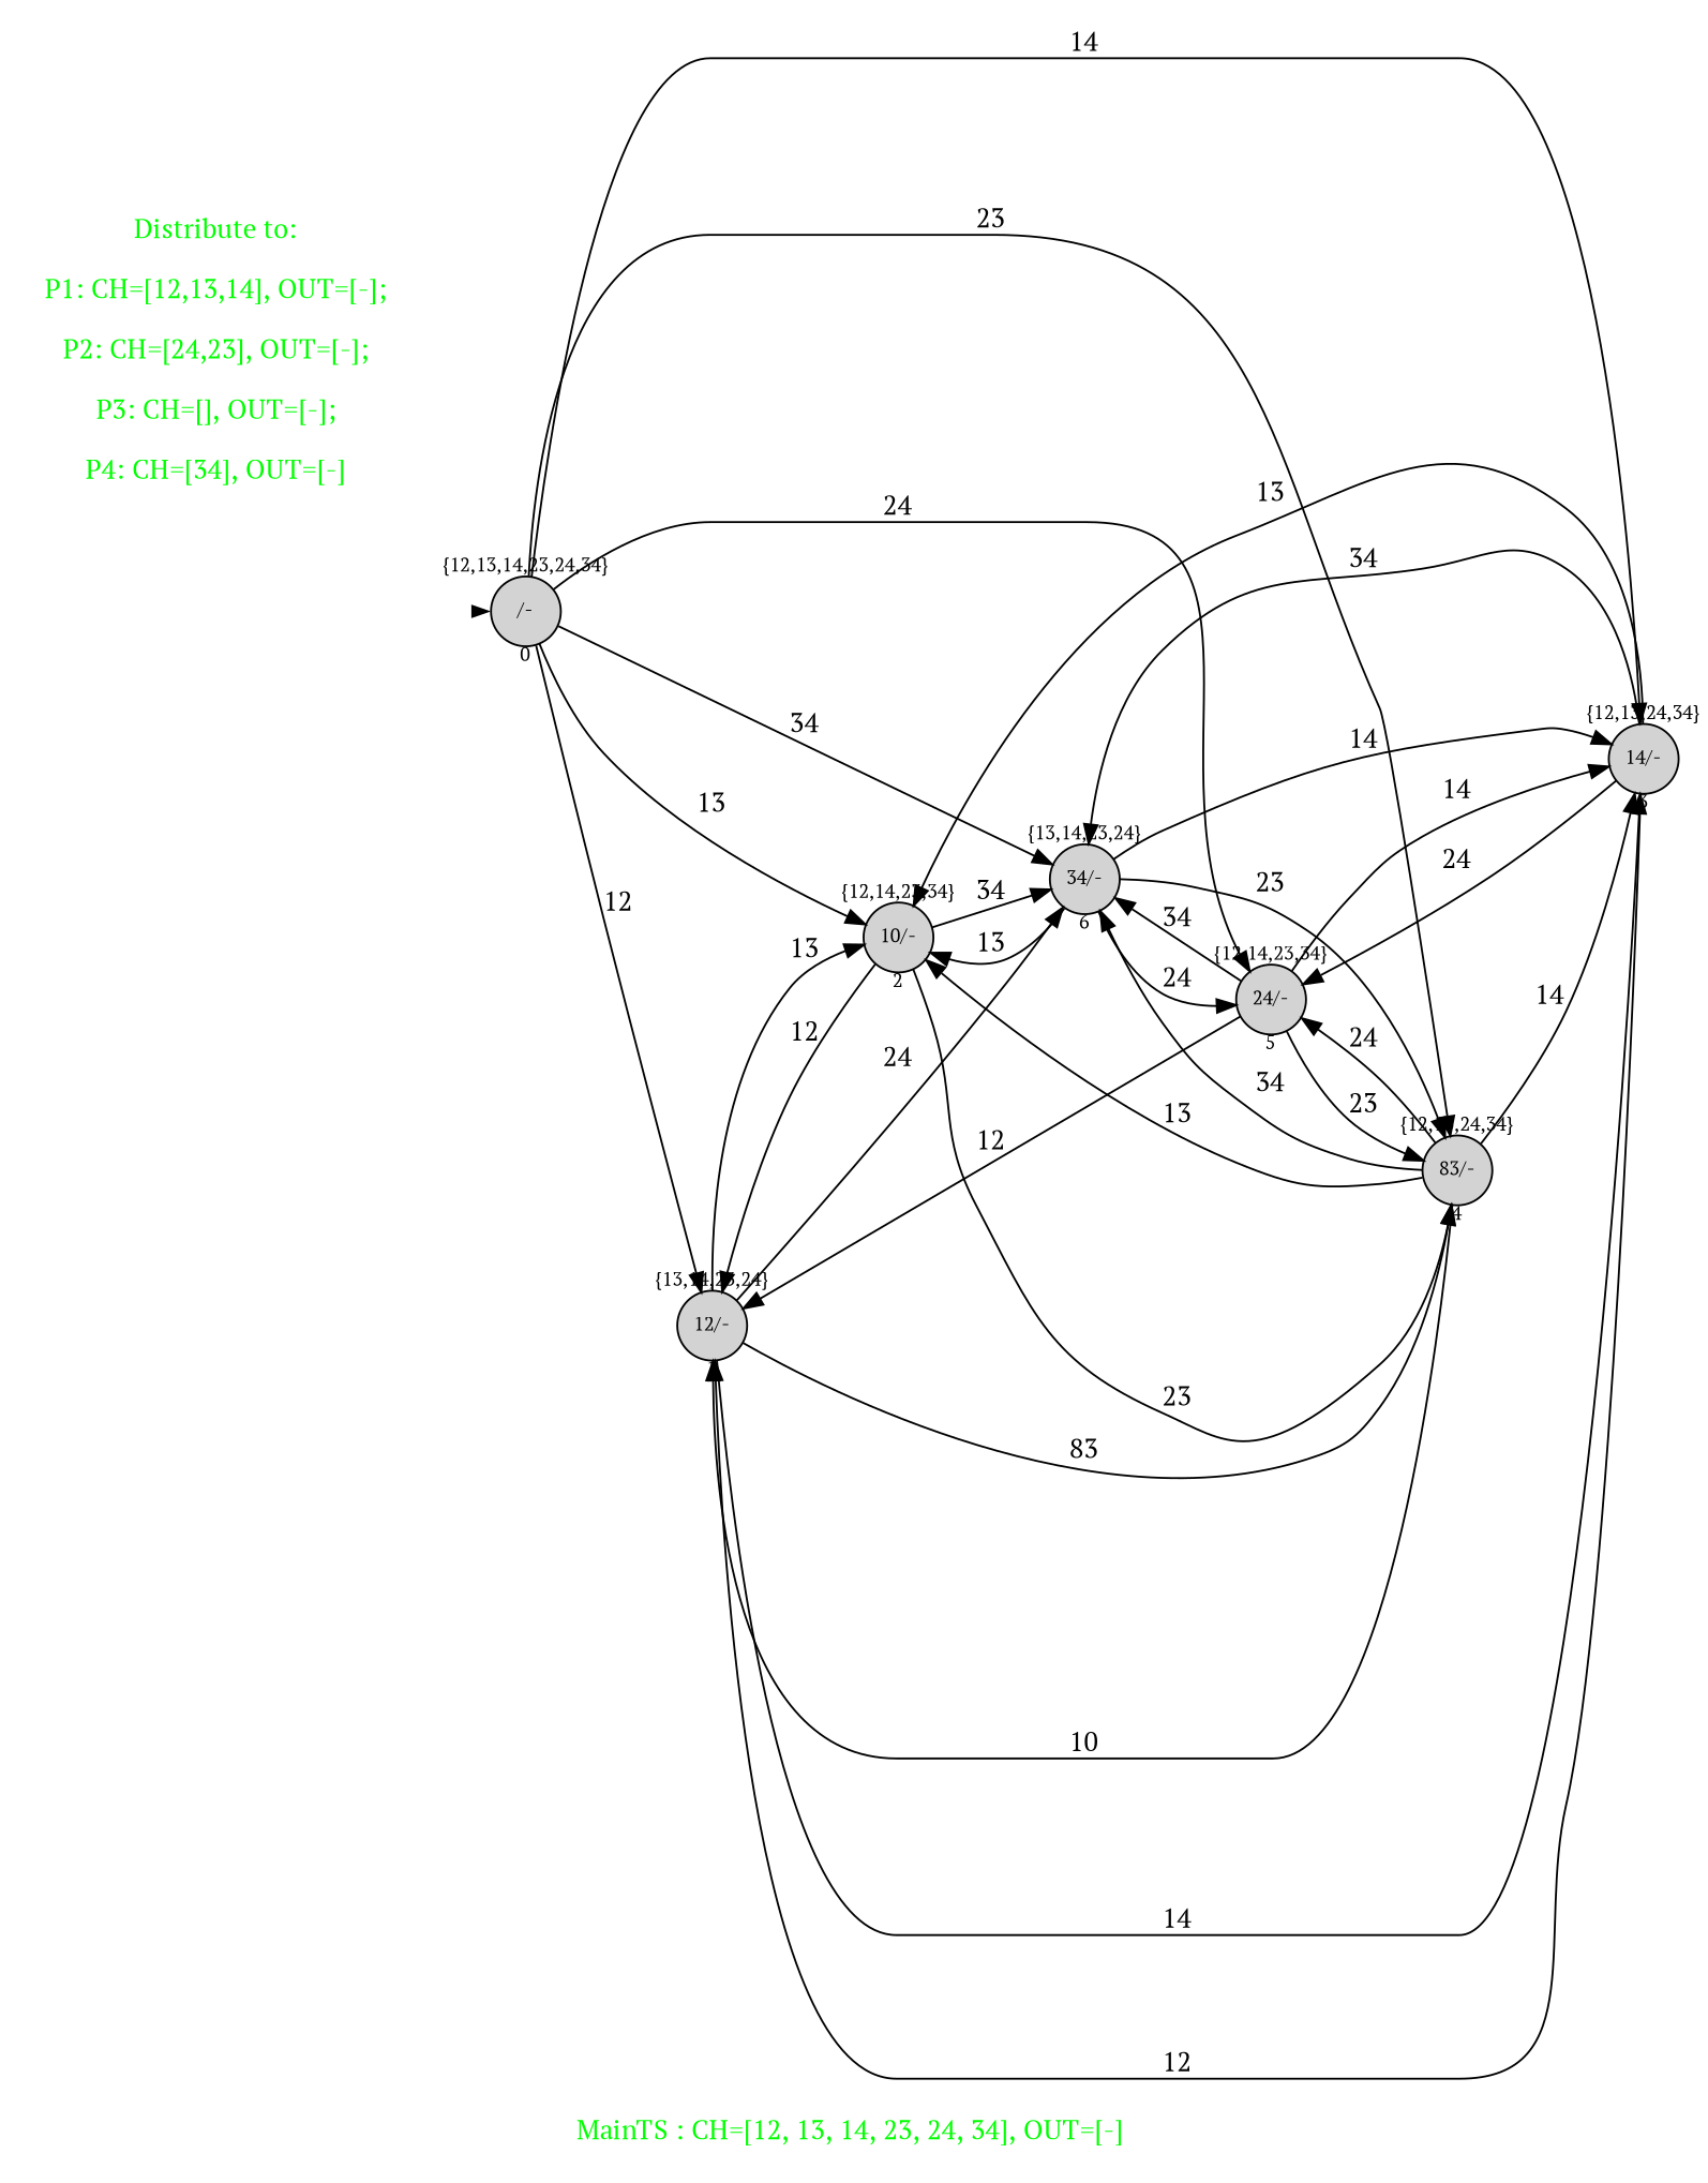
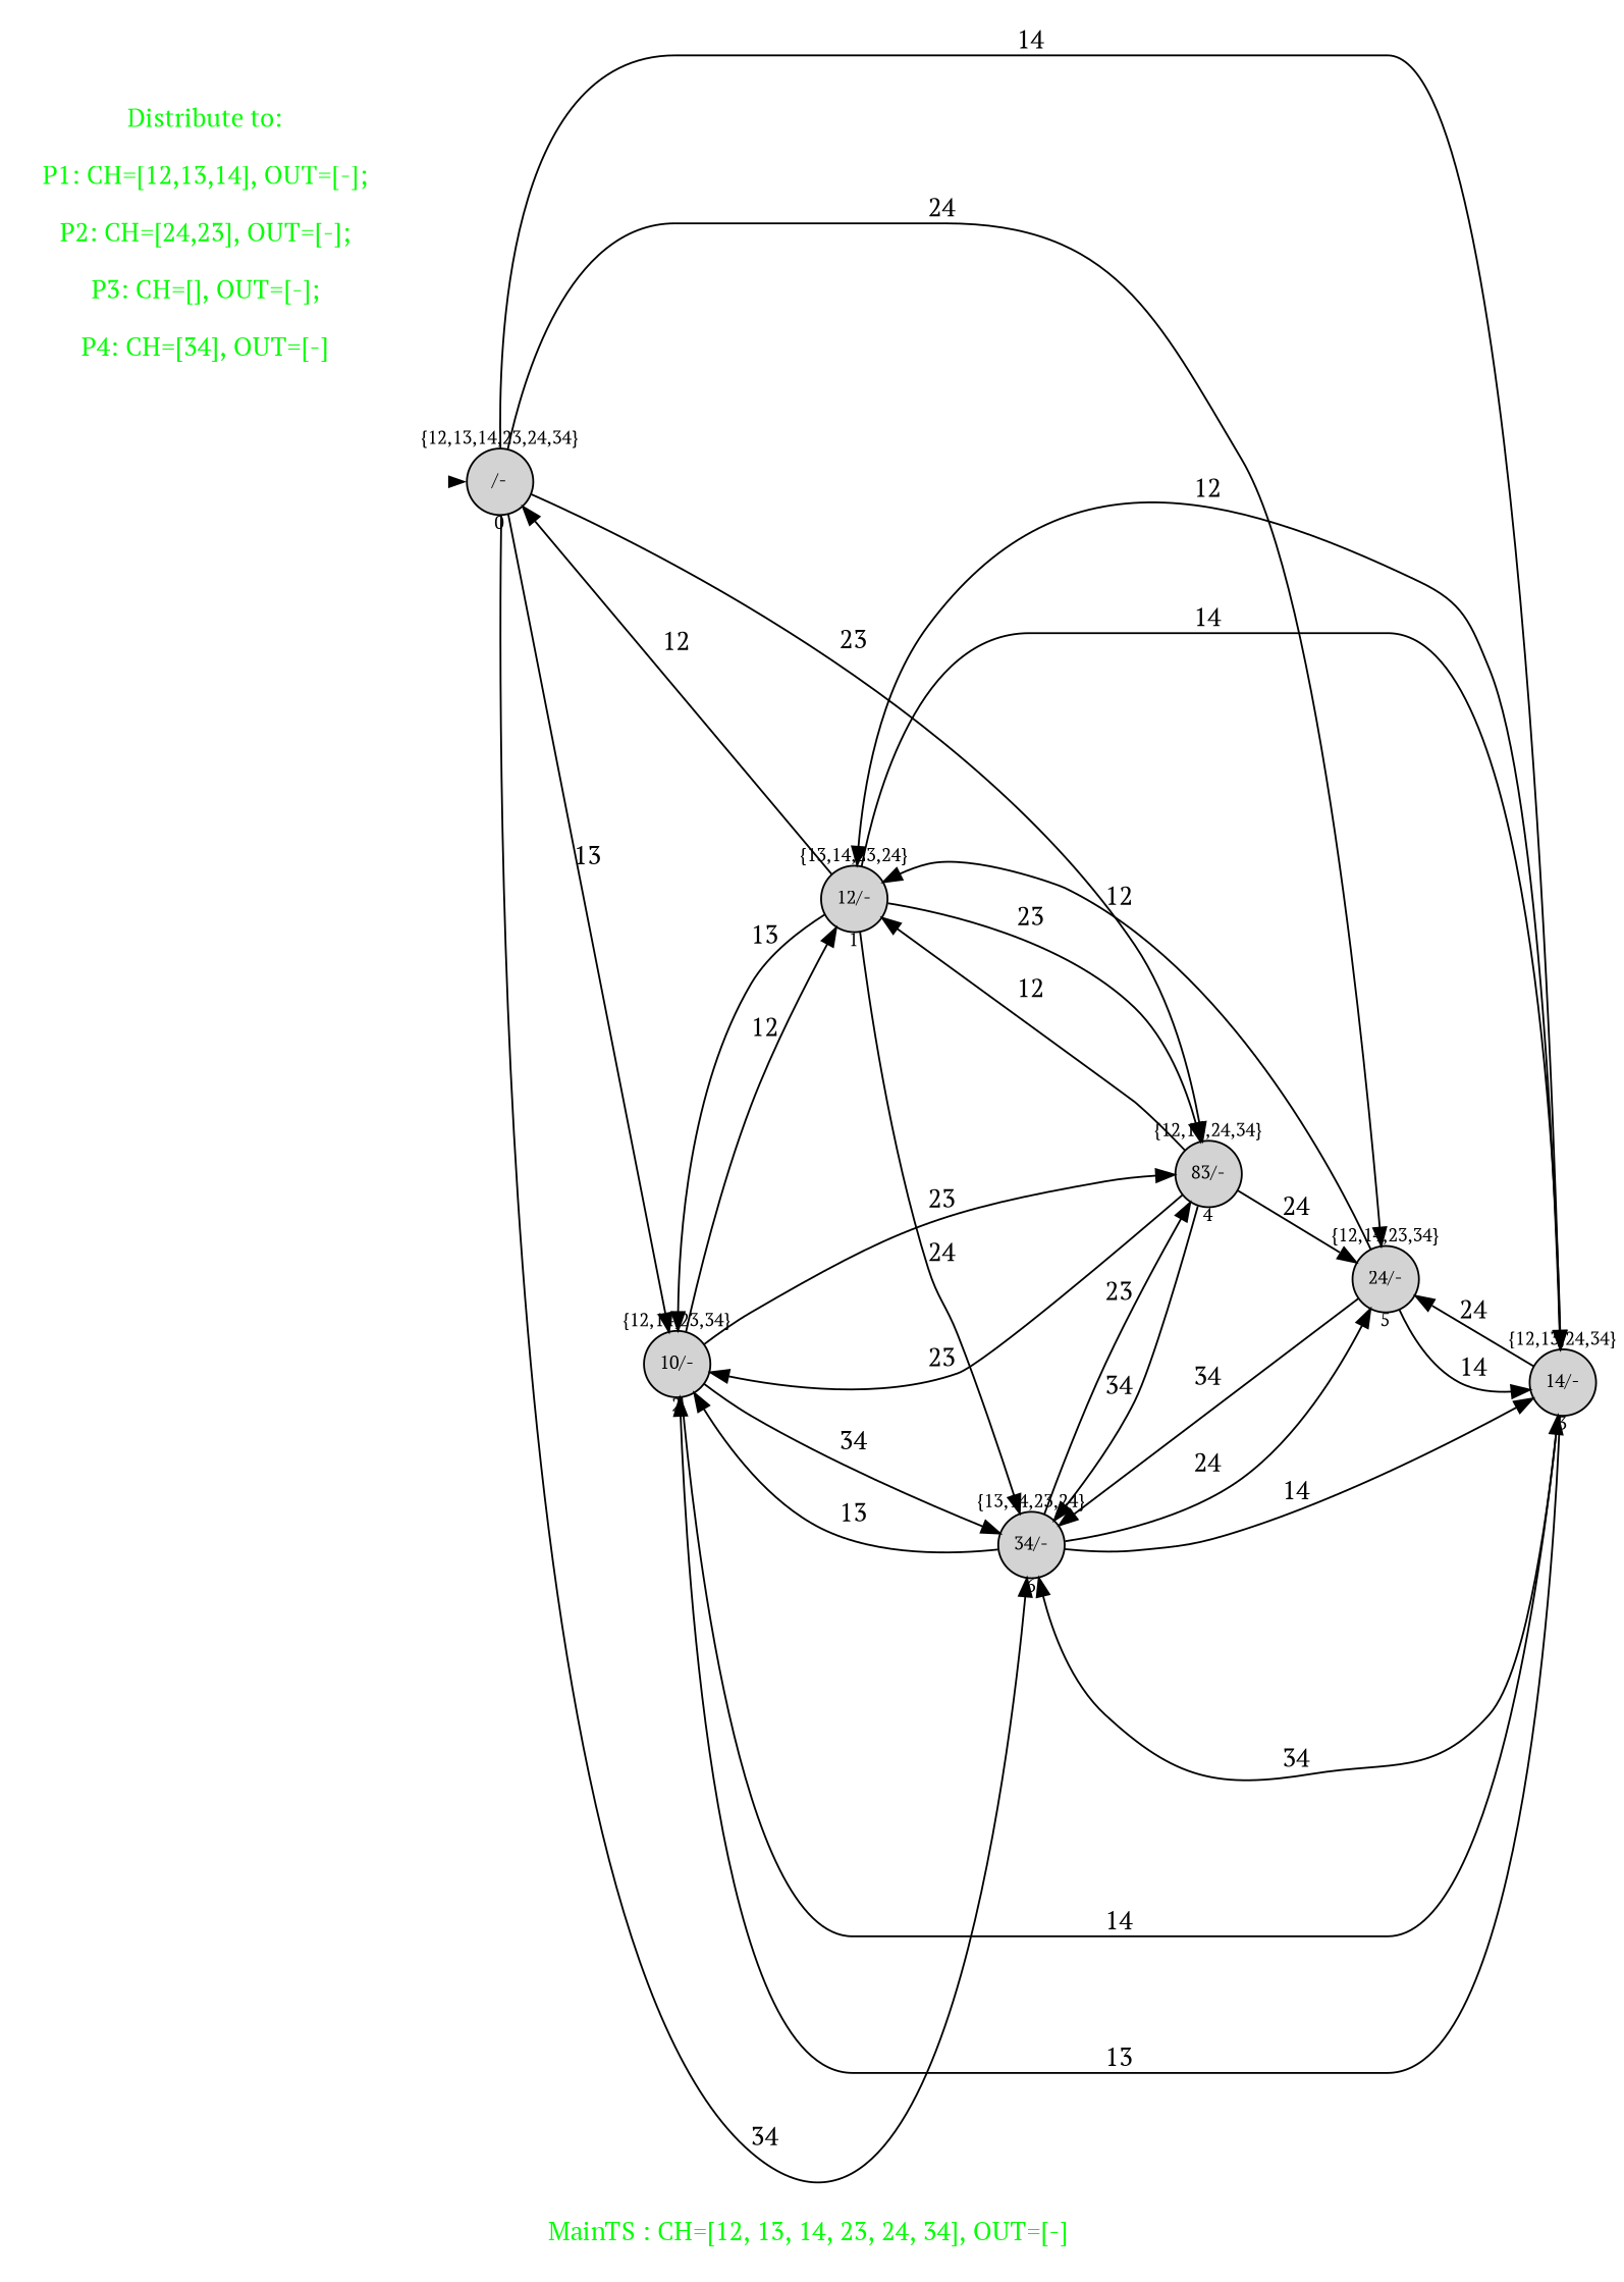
  digraph {
    fontcolor=green
    fontname="PT Serif"
    fontsize=14
    label="\nMainTS : CH=[12, 13, 14, 23, 24, 34], OUT=[-] "
    nodesep=0.5
    rankdir=LR
    ranksep=0.6
    node [fixedsize=true fontname="PT Serif" fontsize=10 shape=circle style=filled]
    edge [fontname="PT Serif"]
    init [shape=point style=invis]
    n2 [label="{12,13,14,23,24,34}\n\n/-\n\n0"]
    n3 [label="{13,14,23,24}\n\n12/-\n\n1"]
    n4 [label="{12,14,23,34}\n\n10/-\n\n2"]
    n5 [label="{12,13,24,34}\n\n14/-\n\n3"]
    n6 [label="{12,13,24,34}\n\n83/-\n\n4"]
    n7 [label="{12,14,23,34}\n\n24/-\n\n5"]
    n8 [label="{13,14,23,24}\n\n34/-\n\n6"]
    n9 [fixedsize=false fontcolor=green fontsize=14 label="Distribute to:\n\nP1: CH=[12,13,14], OUT=[-];\n\nP2: CH=[24,23], OUT=[-];\n\nP3: CH=[], OUT=[-];\n\nP4: CH=[34], OUT=[-]" peripheries=0 shape=square style=""]
    init -> n2 [penwidth=0]
-   n2 -> n3 [label=12]
+   n3 -> n2 [label=12]
    n2 -> n4 [label=13]
    n2 -> n5 [label=14]
    n2 -> n6 [label=23]
    n2 -> n7 [label=24]
    n2 -> n8 [label=34]
    n3 -> n4 [label=13]
    n3 -> n5 [label=14]
-   n3 -> n6 [label=83]
+   n3 -> n6 [label=23]
    n3 -> n8 [label=24]
    n4 -> n3 [label=12]
-   n6 -> n5 [label=14]
+   n4 -> n5 [label=14]
    n4 -> n6 [label=23]
    n4 -> n8 [label=34]
    n5 -> n3 [label=12]
    n5 -> n4 [label=13]
    n5 -> n7 [label=24]
    n5 -> n8 [label=34]
-   n6 -> n3 [label=10]
-   n6 -> n4 [label=13]
+   n6 -> n3 [label=12]
+   n6 -> n4 [label=23]
    n6 -> n7 [label=24]
    n6 -> n8 [label=34]
    n7 -> n3 [label=12]
    n7 -> n5 [label=14]
-   n7 -> n6 [label=23]
    n7 -> n8 [label=34]
    n8 -> n4 [label=13]
    n8 -> n5 [label=14]
    n8 -> n6 [label=23]
    n8 -> n7 [label=24]
  }
